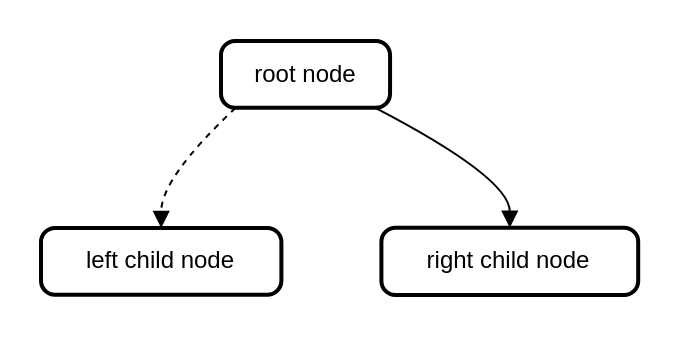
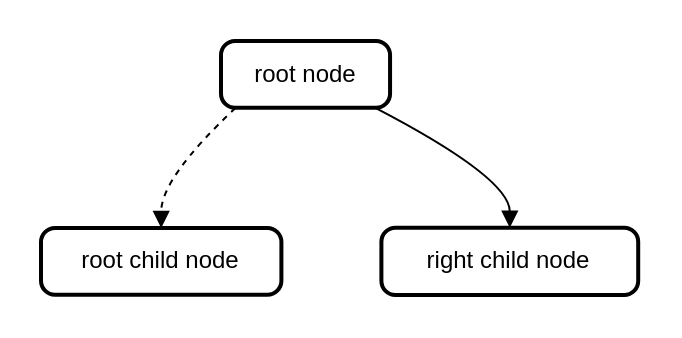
  <mxCell id="0" />
  <mxCell id="1" parent="0" />
  <mxCell id="2" value="root node" style="rounded=1;absoluteArcSize=1;arcSize=14;whiteSpace=wrap;strokeWidth=2;" parent="1" vertex="1"><mxGeometry x="110.003" y="20" width="84.533" height="33.4" as="geometry" /></mxCell>
- <mxCell id="3" value="left child node" style="rounded=1;absoluteArcSize=1;arcSize=14;whiteSpace=wrap;strokeWidth=2;" parent="1" vertex="1"><mxGeometry y="113.483" width="120.2" height="33.4" as="geometry" x="20" /></mxCell>
+ <mxCell id="3" value="root child node" style="rounded=1;absoluteArcSize=1;arcSize=14;whiteSpace=wrap;strokeWidth=2;" parent="1" vertex="1"><mxGeometry y="113.483" width="120.2" height="33.4" as="geometry" x="20" /></mxCell>
  <mxCell id="4" value="right child node" style="rounded=1;absoluteArcSize=1;arcSize=14;whiteSpace=wrap;strokeWidth=2;" parent="1" vertex="1"><mxGeometry x="190.2" y="113.4" width="128.4" height="33.567" as="geometry" /></mxCell>
  <mxCell id="5" value="" style="curved=1;startArrow=none;endArrow=block;exitX=0.087;exitY=1;entryX=0.5;entryY=0;dashed=1;" parent="1" source="2" target="3" edge="1"><mxGeometry relative="1" as="geometry"><Array as="points"><mxPoint x="80.1" y="88.4" /></Array></mxGeometry></mxCell>
  <mxCell id="6" value="" style="curved=1;startArrow=none;endArrow=block;exitX=0.913;exitY=1;entryX=0.5;entryY=0;" parent="1" source="2" target="4" edge="1"><mxGeometry relative="1" as="geometry"><Array as="points"><mxPoint x="254.4" y="88.4" /></Array></mxGeometry></mxCell>
